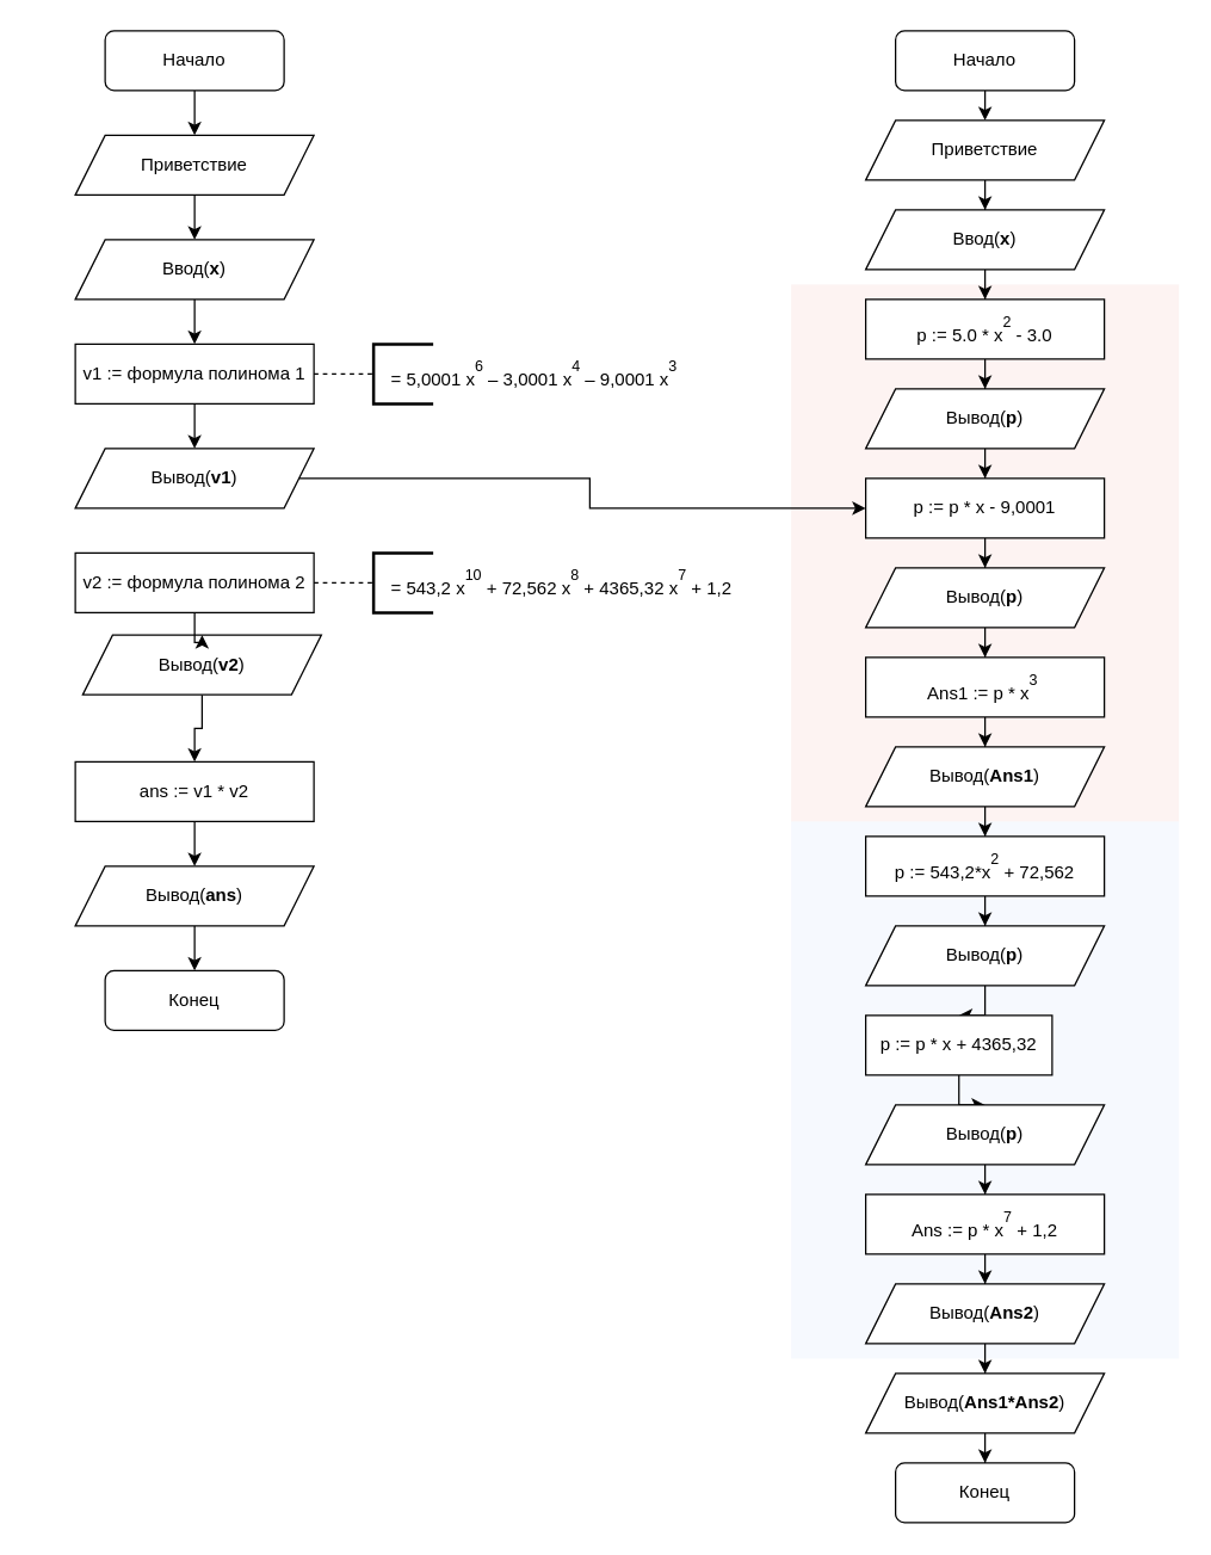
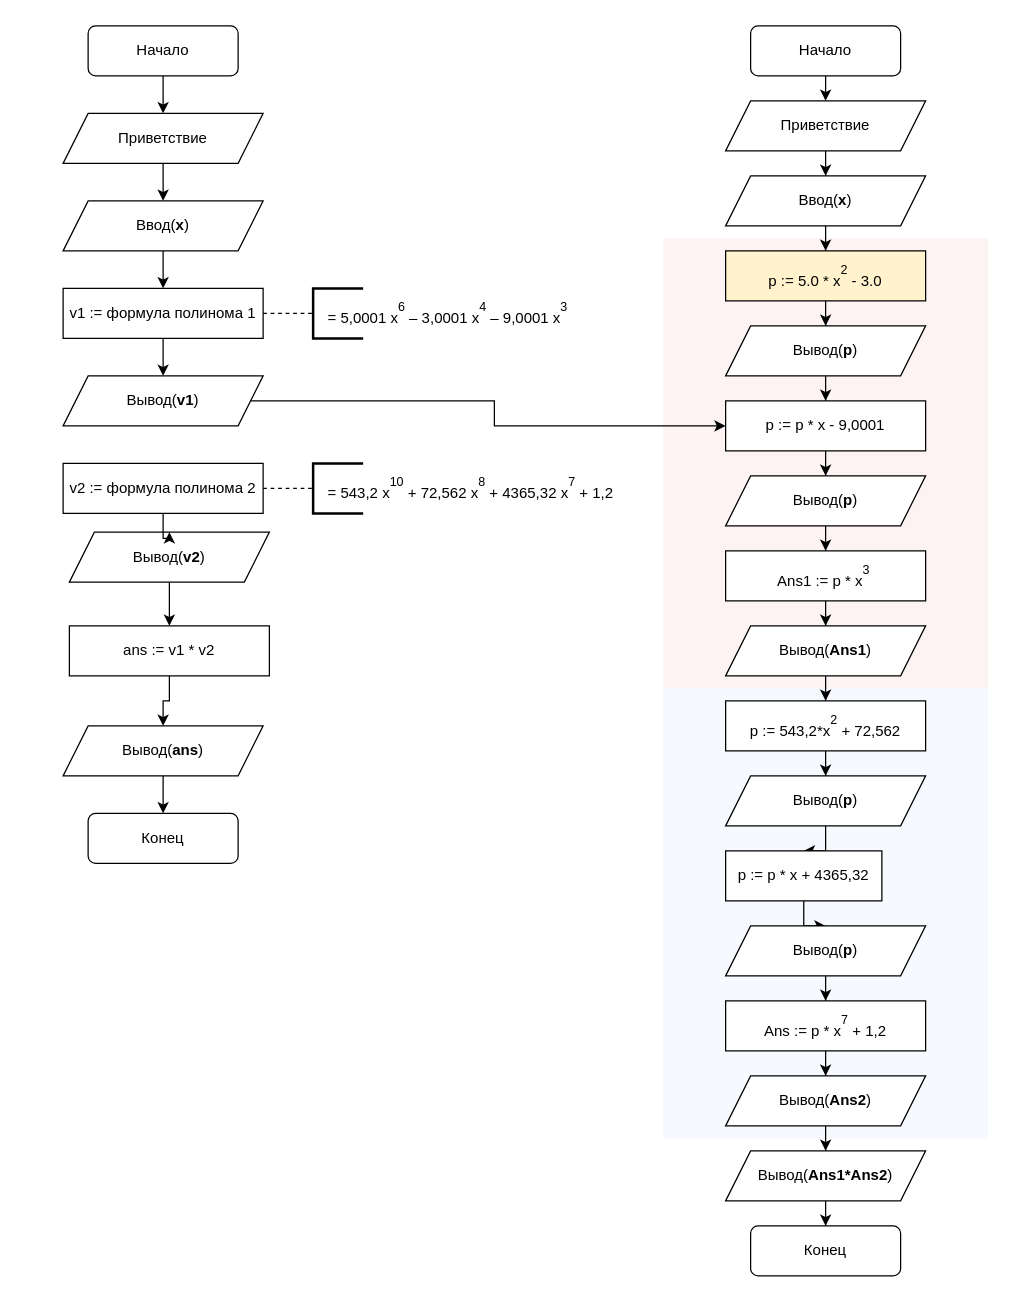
  <mxCell id="0" />
  <mxCell id="1" parent="0" />
  <mxCell id="2" value="" style="rounded=0;whiteSpace=wrap;html=1;fillColor=#f8cecc;strokeColor=none;opacity=25;" parent="1" vertex="1"><mxGeometry x="530" y="190" width="260" height="360" as="geometry" /></mxCell>
  <mxCell id="3" value="" style="rounded=0;whiteSpace=wrap;html=1;fillColor=#dae8fc;strokeColor=none;opacity=25;" parent="1" vertex="1"><mxGeometry x="530" y="550" width="260" height="360" as="geometry" /></mxCell>
  <mxCell id="4" style="edgeStyle=orthogonalEdgeStyle;rounded=0;orthogonalLoop=1;jettySize=auto;html=1;entryX=0.5;entryY=0;entryDx=0;entryDy=0;" parent="1" source="5" target="7" edge="1"><mxGeometry relative="1" as="geometry" /></mxCell>
  <mxCell id="5" value="Начало" style="rounded=1;whiteSpace=wrap;html=1;" parent="1" vertex="1"><mxGeometry x="70" y="20" width="120" height="40" as="geometry" /></mxCell>
  <mxCell id="6" style="edgeStyle=orthogonalEdgeStyle;rounded=0;orthogonalLoop=1;jettySize=auto;html=1;entryX=0.5;entryY=0;entryDx=0;entryDy=0;" parent="1" source="7" target="9" edge="1"><mxGeometry relative="1" as="geometry" /></mxCell>
  <mxCell id="7" value="Приветствие" style="shape=parallelogram;perimeter=parallelogramPerimeter;whiteSpace=wrap;html=1;fixedSize=1;" parent="1" vertex="1"><mxGeometry x="50" y="90" width="160" height="40" as="geometry" /></mxCell>
  <mxCell id="8" style="edgeStyle=orthogonalEdgeStyle;rounded=0;orthogonalLoop=1;jettySize=auto;html=1;entryX=0.5;entryY=0;entryDx=0;entryDy=0;endArrow=classic;endFill=1;" parent="1" source="9" target="12" edge="1"><mxGeometry relative="1" as="geometry" /></mxCell>
  <mxCell id="9" value="Ввод(&lt;b&gt;х&lt;/b&gt;)" style="shape=parallelogram;perimeter=parallelogramPerimeter;whiteSpace=wrap;html=1;fixedSize=1;" parent="1" vertex="1"><mxGeometry x="50" y="160" width="160" height="40" as="geometry" /></mxCell>
  <mxCell id="10" style="edgeStyle=orthogonalEdgeStyle;rounded=0;orthogonalLoop=1;jettySize=auto;html=1;exitX=0.5;exitY=1;exitDx=0;exitDy=0;" parent="1" edge="1"><mxGeometry relative="1" as="geometry"><mxPoint x="150" y="380" as="sourcePoint" /><mxPoint x="150" y="380" as="targetPoint" /></mxGeometry></mxCell>
  <mxCell id="11" value="" style="group" parent="1" vertex="1" connectable="0"><mxGeometry x="20" y="230" width="480" height="45" as="geometry" /></mxCell>
  <mxCell id="12" value="v1 :&lt;span&gt;= формула полинома 1&lt;/span&gt;" style="rounded=0;whiteSpace=wrap;html=1;" parent="11" vertex="1"><mxGeometry x="30" width="160" height="40" as="geometry" /></mxCell>
  <mxCell id="13" value="" style="group" parent="11" vertex="1" connectable="0"><mxGeometry x="200" width="280" height="45" as="geometry" /></mxCell>
  <mxCell id="14" value="&lt;p class=&quot;MsoNormal&quot;&gt;=&amp;nbsp;5,0001 x&lt;sup&gt;&lt;span style=&quot;vertical-align: super&quot;&gt;6&lt;/span&gt;&lt;/sup&gt;&amp;nbsp;– 3,0001 x&lt;sup&gt;&lt;span style=&quot;vertical-align: super&quot;&gt;4&lt;/span&gt;&lt;/sup&gt;&amp;nbsp;– 9,0001 x&lt;sup&gt;&lt;span style=&quot;vertical-align: super&quot;&gt;3&lt;/span&gt;&lt;/sup&gt;&lt;/p&gt;" style="text;html=1;align=left;verticalAlign=middle;resizable=0;points=[];autosize=1;strokeColor=none;fillColor=none;" parent="13" vertex="1"><mxGeometry x="40" y="-5" width="210" height="50" as="geometry" /></mxCell>
  <mxCell id="15" value="" style="strokeWidth=2;html=1;shape=mxgraph.flowchart.annotation_1;align=left;pointerEvents=1;" parent="13" vertex="1"><mxGeometry x="30" width="40" height="40" as="geometry" /></mxCell>
  <mxCell id="16" style="edgeStyle=orthogonalEdgeStyle;rounded=0;orthogonalLoop=1;jettySize=auto;html=1;entryX=0;entryY=0.5;entryDx=0;entryDy=0;entryPerimeter=0;dashed=1;endArrow=none;endFill=0;" parent="11" source="12" target="15" edge="1"><mxGeometry relative="1" as="geometry"><Array as="points"><mxPoint x="210" y="20" /><mxPoint x="210" y="20" /></Array></mxGeometry></mxCell>
  <mxCell id="17" style="edgeStyle=orthogonalEdgeStyle;rounded=0;orthogonalLoop=1;jettySize=auto;html=1;endArrow=classic;endFill=1;" parent="1" source="18" target="45" edge="1"><mxGeometry relative="1" as="geometry" /></mxCell>
  <mxCell id="18" value="Вывод(&lt;b&gt;v1&lt;/b&gt;)" style="shape=parallelogram;perimeter=parallelogramPerimeter;whiteSpace=wrap;html=1;fixedSize=1;" parent="1" vertex="1"><mxGeometry x="50" y="300" width="160" height="40" as="geometry" /></mxCell>
  <mxCell id="19" style="edgeStyle=orthogonalEdgeStyle;rounded=0;orthogonalLoop=1;jettySize=auto;html=1;entryX=0.5;entryY=0;entryDx=0;entryDy=0;endArrow=classic;endFill=1;" parent="1" source="12" target="18" edge="1"><mxGeometry relative="1" as="geometry" /></mxCell>
  <mxCell id="20" value="" style="group" parent="1" vertex="1" connectable="0"><mxGeometry x="20" y="370" width="480" height="45" as="geometry" /></mxCell>
  <mxCell id="21" value="v2 :&lt;span&gt;= формула полинома 2&lt;/span&gt;" style="rounded=0;whiteSpace=wrap;html=1;" parent="20" vertex="1"><mxGeometry x="30" width="160" height="40" as="geometry" /></mxCell>
  <mxCell id="22" value="" style="group" parent="20" vertex="1" connectable="0"><mxGeometry x="200" width="280" height="45" as="geometry" /></mxCell>
  <mxCell id="23" value="&lt;p class=&quot;MsoNormal&quot;&gt;= 543,2 x&lt;sup&gt;&lt;span style=&quot;vertical-align: super&quot;&gt;10&lt;/span&gt;&lt;/sup&gt;&amp;nbsp;+ 72,562 x&lt;sup&gt;&lt;span style=&quot;vertical-align: super&quot;&gt;8&lt;/span&gt;&lt;/sup&gt;&amp;nbsp;+ 4365,32 x&lt;sup&gt;&lt;span style=&quot;vertical-align: super&quot;&gt;7&lt;/span&gt;&lt;/sup&gt;&amp;nbsp;+ 1,2&lt;/p&gt;" style="text;html=1;align=left;verticalAlign=middle;resizable=0;points=[];autosize=1;strokeColor=none;fillColor=none;" parent="22" vertex="1"><mxGeometry x="40" y="-5" width="240" height="50" as="geometry" /></mxCell>
  <mxCell id="24" value="" style="strokeWidth=2;html=1;shape=mxgraph.flowchart.annotation_1;align=left;pointerEvents=1;" parent="22" vertex="1"><mxGeometry x="30" width="40" height="40" as="geometry" /></mxCell>
  <mxCell id="25" style="edgeStyle=orthogonalEdgeStyle;rounded=0;orthogonalLoop=1;jettySize=auto;html=1;entryX=0;entryY=0.5;entryDx=0;entryDy=0;entryPerimeter=0;dashed=1;endArrow=none;endFill=0;" parent="20" source="21" target="24" edge="1"><mxGeometry relative="1" as="geometry"><Array as="points"><mxPoint x="210" y="20" /><mxPoint x="210" y="20" /></Array></mxGeometry></mxCell>
  <mxCell id="26" style="edgeStyle=orthogonalEdgeStyle;rounded=0;orthogonalLoop=1;jettySize=auto;html=1;entryX=0.5;entryY=0;entryDx=0;entryDy=0;endArrow=classic;endFill=1;" parent="1" source="27" target="30" edge="1"><mxGeometry relative="1" as="geometry" /></mxCell>
  <mxCell id="27" value="Вывод(&lt;b&gt;v2&lt;/b&gt;)" style="shape=parallelogram;perimeter=parallelogramPerimeter;whiteSpace=wrap;html=1;fixedSize=1;" parent="1" vertex="1"><mxGeometry x="55" y="425" width="160" height="40" as="geometry" /></mxCell>
  <mxCell id="28" style="edgeStyle=orthogonalEdgeStyle;rounded=0;orthogonalLoop=1;jettySize=auto;html=1;entryX=0.5;entryY=0;entryDx=0;entryDy=0;endArrow=classic;endFill=1;" parent="1" source="21" target="27" edge="1"><mxGeometry relative="1" as="geometry" /></mxCell>
  <mxCell id="29" style="edgeStyle=orthogonalEdgeStyle;rounded=0;orthogonalLoop=1;jettySize=auto;html=1;entryX=0.5;entryY=0;entryDx=0;entryDy=0;endArrow=classic;endFill=1;" parent="1" source="30" target="32" edge="1"><mxGeometry relative="1" as="geometry" /></mxCell>
- <mxCell id="30" value="ans := v1 * v2" style="rounded=0;whiteSpace=wrap;html=1;" parent="1" vertex="1"><mxGeometry x="50" y="510" width="160" height="40" as="geometry" /></mxCell>
+ <mxCell id="30" value="ans := v1 * v2" style="rounded=0;whiteSpace=wrap;html=1;" parent="1" vertex="1"><mxGeometry x="55" y="500" width="160" height="40" as="geometry" /></mxCell>
  <mxCell id="31" style="edgeStyle=orthogonalEdgeStyle;rounded=0;orthogonalLoop=1;jettySize=auto;html=1;entryX=0.5;entryY=0;entryDx=0;entryDy=0;endArrow=classic;endFill=1;" parent="1" source="32" target="33" edge="1"><mxGeometry relative="1" as="geometry" /></mxCell>
  <mxCell id="32" value="Вывод(&lt;b&gt;ans&lt;/b&gt;)" style="shape=parallelogram;perimeter=parallelogramPerimeter;whiteSpace=wrap;html=1;fixedSize=1;" parent="1" vertex="1"><mxGeometry x="50" y="580" width="160" height="40" as="geometry" /></mxCell>
  <mxCell id="33" value="Конец" style="rounded=1;whiteSpace=wrap;html=1;" parent="1" vertex="1"><mxGeometry x="70" y="650" width="120" height="40" as="geometry" /></mxCell>
  <mxCell id="34" style="edgeStyle=orthogonalEdgeStyle;rounded=0;orthogonalLoop=1;jettySize=auto;html=1;entryX=0.5;entryY=0;entryDx=0;entryDy=0;" parent="1" target="37" edge="1"><mxGeometry relative="1" as="geometry"><mxPoint x="660" y="60" as="sourcePoint" /></mxGeometry></mxCell>
  <mxCell id="35" value="Начало" style="rounded=1;whiteSpace=wrap;html=1;" parent="1" vertex="1"><mxGeometry x="600" y="20" width="120" height="40" as="geometry" /></mxCell>
  <mxCell id="36" style="edgeStyle=orthogonalEdgeStyle;rounded=0;orthogonalLoop=1;jettySize=auto;html=1;entryX=0.5;entryY=0;entryDx=0;entryDy=0;" parent="1" source="37" target="39" edge="1"><mxGeometry relative="1" as="geometry" /></mxCell>
  <mxCell id="37" value="Приветствие" style="shape=parallelogram;perimeter=parallelogramPerimeter;whiteSpace=wrap;html=1;fixedSize=1;" parent="1" vertex="1"><mxGeometry x="580" y="80" width="160" height="40" as="geometry" /></mxCell>
  <mxCell id="38" style="edgeStyle=orthogonalEdgeStyle;rounded=0;orthogonalLoop=1;jettySize=auto;html=1;entryX=0.5;entryY=0;entryDx=0;entryDy=0;endArrow=classic;endFill=1;" parent="1" source="39" target="41" edge="1"><mxGeometry relative="1" as="geometry" /></mxCell>
  <mxCell id="39" value="Ввод(&lt;b&gt;х&lt;/b&gt;)" style="shape=parallelogram;perimeter=parallelogramPerimeter;whiteSpace=wrap;html=1;fixedSize=1;" parent="1" vertex="1"><mxGeometry x="580" y="140" width="160" height="40" as="geometry" /></mxCell>
  <mxCell id="40" style="edgeStyle=orthogonalEdgeStyle;rounded=0;orthogonalLoop=1;jettySize=auto;html=1;entryX=0.5;entryY=0;entryDx=0;entryDy=0;endArrow=classic;endFill=1;" parent="1" source="41" target="43" edge="1"><mxGeometry relative="1" as="geometry" /></mxCell>
- <mxCell id="41" value="p :=&amp;nbsp;5.0 * x&lt;sup&gt;&lt;span style=&quot;vertical-align: super&quot;&gt;2&lt;/span&gt;&lt;/sup&gt;&amp;nbsp;- 3.0" style="rounded=0;whiteSpace=wrap;html=1;" parent="1" vertex="1"><mxGeometry x="580" y="200" width="160" height="40" as="geometry" /></mxCell>
+ <mxCell id="41" value="p :=&amp;nbsp;5.0 * x&lt;sup&gt;&lt;span style=&quot;vertical-align: super&quot;&gt;2&lt;/span&gt;&lt;/sup&gt;&amp;nbsp;- 3.0" style="rounded=0;whiteSpace=wrap;html=1;fillColor=#fff2cc;" parent="1" vertex="1"><mxGeometry x="580" y="200" width="160" height="40" as="geometry" /></mxCell>
  <mxCell id="42" style="edgeStyle=orthogonalEdgeStyle;rounded=0;orthogonalLoop=1;jettySize=auto;html=1;entryX=0.5;entryY=0;entryDx=0;entryDy=0;endArrow=classic;endFill=1;" parent="1" source="43" target="45" edge="1"><mxGeometry relative="1" as="geometry" /></mxCell>
  <mxCell id="43" value="Вывод(&lt;b&gt;р&lt;/b&gt;)" style="shape=parallelogram;perimeter=parallelogramPerimeter;whiteSpace=wrap;html=1;fixedSize=1;" parent="1" vertex="1"><mxGeometry x="580" y="260" width="160" height="40" as="geometry" /></mxCell>
  <mxCell id="44" style="edgeStyle=orthogonalEdgeStyle;rounded=0;orthogonalLoop=1;jettySize=auto;html=1;entryX=0.5;entryY=0;entryDx=0;entryDy=0;endArrow=classic;endFill=1;" parent="1" source="45" target="47" edge="1"><mxGeometry relative="1" as="geometry" /></mxCell>
  <mxCell id="45" value="&lt;p class=&quot;MsoNormal&quot;&gt;p := p * x - 9,0001&lt;/p&gt;" style="rounded=0;whiteSpace=wrap;html=1;" parent="1" vertex="1"><mxGeometry x="580" y="320" width="160" height="40" as="geometry" /></mxCell>
  <mxCell id="46" style="edgeStyle=orthogonalEdgeStyle;rounded=0;orthogonalLoop=1;jettySize=auto;html=1;entryX=0.5;entryY=0;entryDx=0;entryDy=0;endArrow=classic;endFill=1;" parent="1" source="47" target="48" edge="1"><mxGeometry relative="1" as="geometry" /></mxCell>
  <mxCell id="47" value="Вывод(&lt;b&gt;р&lt;/b&gt;)" style="shape=parallelogram;perimeter=parallelogramPerimeter;whiteSpace=wrap;html=1;fixedSize=1;" parent="1" vertex="1"><mxGeometry x="580" y="380" width="160" height="40" as="geometry" /></mxCell>
  <mxCell id="48" value="&lt;p class=&quot;MsoNormal&quot;&gt;Ans1 := p * x&lt;sup&gt;&lt;span style=&quot;vertical-align: super&quot;&gt;3&amp;nbsp;&lt;/span&gt;&lt;/sup&gt;&lt;sup&gt;&lt;span style=&quot;font-family: &amp;#34;times new roman&amp;#34; ; font-size: 14 0000pt ; vertical-align: super&quot;&gt;&lt;/span&gt;&lt;/sup&gt;&lt;/p&gt;" style="rounded=0;whiteSpace=wrap;html=1;" parent="1" vertex="1"><mxGeometry x="580" y="440" width="160" height="40" as="geometry" /></mxCell>
  <mxCell id="49" style="edgeStyle=orthogonalEdgeStyle;rounded=0;orthogonalLoop=1;jettySize=auto;html=1;entryX=0.5;entryY=0;entryDx=0;entryDy=0;endArrow=classic;endFill=1;" parent="1" source="48" target="51" edge="1"><mxGeometry relative="1" as="geometry"><mxPoint x="660" y="580" as="targetPoint" /></mxGeometry></mxCell>
  <mxCell id="50" style="edgeStyle=orthogonalEdgeStyle;rounded=0;orthogonalLoop=1;jettySize=auto;html=1;endArrow=classic;endFill=1;" parent="1" source="51" target="52" edge="1"><mxGeometry relative="1" as="geometry" /></mxCell>
  <mxCell id="51" value="Вывод(&lt;b&gt;Ans1&lt;/b&gt;)" style="shape=parallelogram;perimeter=parallelogramPerimeter;whiteSpace=wrap;html=1;fixedSize=1;" parent="1" vertex="1"><mxGeometry x="580" y="500" width="160" height="40" as="geometry" /></mxCell>
  <mxCell id="52" value="&lt;p class=&quot;MsoNormal&quot;&gt;p := 543,2*x&lt;sup&gt;&lt;span style=&quot;vertical-align: super&quot;&gt;2&lt;/span&gt;&lt;/sup&gt;&amp;nbsp;+ 72,562&lt;/p&gt;" style="rounded=0;whiteSpace=wrap;html=1;" parent="1" vertex="1"><mxGeometry x="580" y="560" width="160" height="40" as="geometry" /></mxCell>
  <mxCell id="53" style="edgeStyle=orthogonalEdgeStyle;rounded=0;orthogonalLoop=1;jettySize=auto;html=1;entryX=0.5;entryY=0;entryDx=0;entryDy=0;endArrow=classic;endFill=1;" parent="1" source="52" target="55" edge="1"><mxGeometry relative="1" as="geometry"><mxPoint x="660" y="720" as="targetPoint" /></mxGeometry></mxCell>
  <mxCell id="54" style="edgeStyle=orthogonalEdgeStyle;rounded=0;orthogonalLoop=1;jettySize=auto;html=1;entryX=0.5;entryY=0;entryDx=0;entryDy=0;endArrow=classic;endFill=1;" parent="1" source="55" target="56" edge="1"><mxGeometry relative="1" as="geometry" /></mxCell>
  <mxCell id="55" value="Вывод(&lt;b&gt;р&lt;/b&gt;)" style="shape=parallelogram;perimeter=parallelogramPerimeter;whiteSpace=wrap;html=1;fixedSize=1;" parent="1" vertex="1"><mxGeometry x="580" y="620" width="160" height="40" as="geometry" /></mxCell>
  <mxCell id="56" value="&lt;p class=&quot;MsoNormal&quot;&gt;p := p * x + 4365,32&lt;/p&gt;" style="rounded=0;whiteSpace=wrap;html=1;" parent="1" vertex="1"><mxGeometry x="580" y="680" width="125" height="40" as="geometry" /></mxCell>
  <mxCell id="57" style="edgeStyle=orthogonalEdgeStyle;rounded=0;orthogonalLoop=1;jettySize=auto;html=1;endArrow=classic;endFill=1;entryX=0.5;entryY=0;entryDx=0;entryDy=0;" parent="1" source="56" target="59" edge="1"><mxGeometry relative="1" as="geometry"><mxPoint x="660" y="880" as="targetPoint" /></mxGeometry></mxCell>
  <mxCell id="58" style="edgeStyle=orthogonalEdgeStyle;rounded=0;orthogonalLoop=1;jettySize=auto;html=1;entryX=0.5;entryY=0;entryDx=0;entryDy=0;endArrow=classic;endFill=1;" parent="1" source="59" target="60" edge="1"><mxGeometry relative="1" as="geometry" /></mxCell>
  <mxCell id="59" value="Вывод(&lt;b&gt;р&lt;/b&gt;)" style="shape=parallelogram;perimeter=parallelogramPerimeter;whiteSpace=wrap;html=1;fixedSize=1;" parent="1" vertex="1"><mxGeometry x="580" y="740" width="160" height="40" as="geometry" /></mxCell>
  <mxCell id="60" value="&lt;p class=&quot;MsoNormal&quot;&gt;Ans := p * x&lt;sup&gt;&lt;span style=&quot;vertical-align: super&quot;&gt;7&lt;/span&gt;&lt;/sup&gt;&amp;nbsp;+ 1,2&lt;/p&gt;" style="rounded=0;whiteSpace=wrap;html=1;" parent="1" vertex="1"><mxGeometry x="580" y="800" width="160" height="40" as="geometry" /></mxCell>
  <mxCell id="61" style="edgeStyle=orthogonalEdgeStyle;rounded=0;orthogonalLoop=1;jettySize=auto;html=1;endArrow=classic;endFill=1;entryX=0.5;entryY=0;entryDx=0;entryDy=0;" parent="1" source="60" target="63" edge="1"><mxGeometry relative="1" as="geometry"><mxPoint x="670" y="990" as="targetPoint" /></mxGeometry></mxCell>
  <mxCell id="62" style="edgeStyle=orthogonalEdgeStyle;rounded=0;orthogonalLoop=1;jettySize=auto;html=1;entryX=0.5;entryY=0;entryDx=0;entryDy=0;endArrow=classic;endFill=1;" parent="1" source="63" target="65" edge="1"><mxGeometry relative="1" as="geometry" /></mxCell>
  <mxCell id="63" value="Вывод(&lt;b&gt;Ans2&lt;/b&gt;)" style="shape=parallelogram;perimeter=parallelogramPerimeter;whiteSpace=wrap;html=1;fixedSize=1;" parent="1" vertex="1"><mxGeometry x="580" y="860" width="160" height="40" as="geometry" /></mxCell>
  <mxCell id="64" style="edgeStyle=orthogonalEdgeStyle;rounded=0;orthogonalLoop=1;jettySize=auto;html=1;entryX=0.5;entryY=0;entryDx=0;entryDy=0;endArrow=classic;endFill=1;" parent="1" source="65" target="66" edge="1"><mxGeometry relative="1" as="geometry" /></mxCell>
  <mxCell id="65" value="Вывод(&lt;b&gt;Ans1*Ans2&lt;/b&gt;)" style="shape=parallelogram;perimeter=parallelogramPerimeter;whiteSpace=wrap;html=1;fixedSize=1;" parent="1" vertex="1"><mxGeometry x="580" y="920" width="160" height="40" as="geometry" /></mxCell>
  <mxCell id="66" value="Конец" style="rounded=1;whiteSpace=wrap;html=1;" parent="1" vertex="1"><mxGeometry x="600" y="980" width="120" height="40" as="geometry" /></mxCell>
